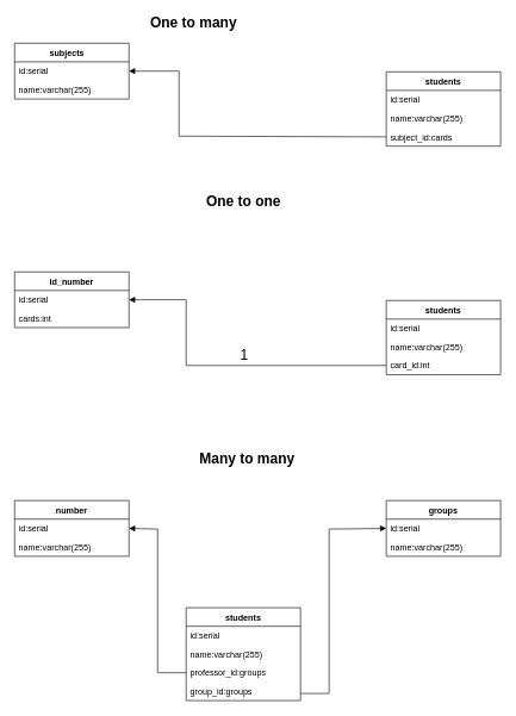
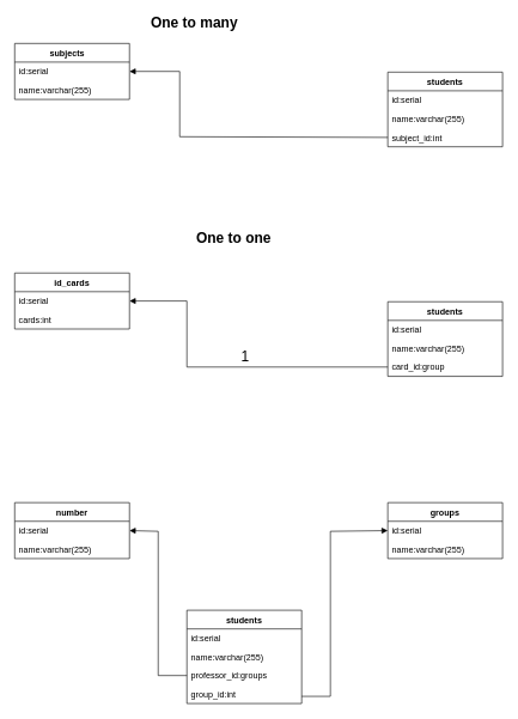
  <mxCell id="0" />
  <mxCell id="1" parent="0" />
  <mxCell id="2" value="subjects    " style="swimlane;fontStyle=1;align=center;verticalAlign=top;childLayout=stackLayout;horizontal=1;startSize=26;horizontalStack=0;resizeParent=1;resizeParentMax=0;resizeLast=0;collapsible=1;marginBottom=0;" vertex="1" parent="1"><mxGeometry x="20" y="60" width="160" height="78" as="geometry" /></mxCell>
  <mxCell id="3" value="id:serial   &#10;&#10;" style="text;strokeColor=none;fillColor=none;align=left;verticalAlign=top;spacingLeft=4;spacingRight=4;overflow=hidden;rotatable=0;points=[[0,0.5],[1,0.5]];portConstraint=eastwest;" vertex="1" parent="2"><mxGeometry y="26" width="160" height="26" as="geometry" /></mxCell>
  <mxCell id="4" value="name:varchar(255)" style="text;strokeColor=none;fillColor=none;align=left;verticalAlign=top;spacingLeft=4;spacingRight=4;overflow=hidden;rotatable=0;points=[[0,0.5],[1,0.5]];portConstraint=eastwest;" vertex="1" parent="2"><mxGeometry y="52" width="160" height="26" as="geometry" /></mxCell>
  <mxCell id="5" value="students" style="swimlane;fontStyle=1;align=center;verticalAlign=top;childLayout=stackLayout;horizontal=1;startSize=26;horizontalStack=0;resizeParent=1;resizeParentMax=0;resizeLast=0;collapsible=1;marginBottom=0;" vertex="1" parent="1"><mxGeometry x="540" y="100" width="160" height="104" as="geometry" /></mxCell>
  <mxCell id="6" value="id:serial   &#10;&#10;" style="text;strokeColor=none;fillColor=none;align=left;verticalAlign=top;spacingLeft=4;spacingRight=4;overflow=hidden;rotatable=0;points=[[0,0.5],[1,0.5]];portConstraint=eastwest;" vertex="1" parent="5"><mxGeometry y="26" width="160" height="26" as="geometry" /></mxCell>
  <mxCell id="7" value="name:varchar(255)" style="text;strokeColor=none;fillColor=none;align=left;verticalAlign=top;spacingLeft=4;spacingRight=4;overflow=hidden;rotatable=0;points=[[0,0.5],[1,0.5]];portConstraint=eastwest;" vertex="1" parent="5"><mxGeometry y="52" width="160" height="26" as="geometry" /></mxCell>
- <mxCell id="8" value="subject_id:cards" style="text;strokeColor=none;fillColor=none;align=left;verticalAlign=top;spacingLeft=4;spacingRight=4;overflow=hidden;rotatable=0;points=[[0,0.5],[1,0.5]];portConstraint=eastwest;" vertex="1" parent="5"><mxGeometry y="78" width="160" height="26" as="geometry" /></mxCell>
+ <mxCell id="8" value="subject_id:int" style="text;strokeColor=none;fillColor=none;align=left;verticalAlign=top;spacingLeft=4;spacingRight=4;overflow=hidden;rotatable=0;points=[[0,0.5],[1,0.5]];portConstraint=eastwest;" vertex="1" parent="5"><mxGeometry y="78" width="160" height="26" as="geometry" /></mxCell>
  <mxCell id="9" value="" style="html=1;verticalAlign=bottom;endArrow=block;rounded=0;entryX=1;entryY=0.5;entryDx=0;entryDy=0;exitX=0;exitY=0.5;exitDx=0;exitDy=0;" edge="1" parent="1" source="8" target="3"><mxGeometry width="80" relative="1" as="geometry"><mxPoint x="230" y="260" as="sourcePoint" /><mxPoint x="310" y="260" as="targetPoint" /><Array as="points"><mxPoint x="250" y="190" /><mxPoint x="250" y="99" /></Array></mxGeometry></mxCell>
  <mxCell id="10" value="&lt;b&gt;&lt;font style=&quot;font-size: 20px&quot;&gt;One to many&lt;/font&gt;&lt;/b&gt;" style="text;html=1;align=center;verticalAlign=middle;resizable=0;points=[];autosize=1;strokeColor=none;fillColor=none;" vertex="1" parent="1"><mxGeometry x="200" y="20" width="140" height="20" as="geometry" /></mxCell>
- <mxCell id="11" value="id_number" style="swimlane;fontStyle=1;align=center;verticalAlign=top;childLayout=stackLayout;horizontal=1;startSize=26;horizontalStack=0;resizeParent=1;resizeParentMax=0;resizeLast=0;collapsible=1;marginBottom=0;" vertex="1" parent="1"><mxGeometry x="20" y="380" width="160" height="78" as="geometry" /></mxCell>
+ <mxCell id="11" value="id_cards" style="swimlane;fontStyle=1;align=center;verticalAlign=top;childLayout=stackLayout;horizontal=1;startSize=26;horizontalStack=0;resizeParent=1;resizeParentMax=0;resizeLast=0;collapsible=1;marginBottom=0;" vertex="1" parent="1"><mxGeometry x="20" y="380" width="160" height="78" as="geometry" /></mxCell>
  <mxCell id="12" value="id:serial   &#10;&#10;" style="text;strokeColor=none;fillColor=none;align=left;verticalAlign=top;spacingLeft=4;spacingRight=4;overflow=hidden;rotatable=0;points=[[0,0.5],[1,0.5]];portConstraint=eastwest;" vertex="1" parent="11"><mxGeometry y="26" width="160" height="26" as="geometry" /></mxCell>
  <mxCell id="13" value="cards:int" style="text;strokeColor=none;fillColor=none;align=left;verticalAlign=top;spacingLeft=4;spacingRight=4;overflow=hidden;rotatable=0;points=[[0,0.5],[1,0.5]];portConstraint=eastwest;" vertex="1" parent="11"><mxGeometry y="52" width="160" height="26" as="geometry" /></mxCell>
  <mxCell id="14" value="students" style="swimlane;fontStyle=1;align=center;verticalAlign=top;childLayout=stackLayout;horizontal=1;startSize=26;horizontalStack=0;resizeParent=1;resizeParentMax=0;resizeLast=0;collapsible=1;marginBottom=0;" vertex="1" parent="1"><mxGeometry x="540" y="420" width="160" height="104" as="geometry" /></mxCell>
  <mxCell id="15" value="id:serial   &#10;&#10;" style="text;strokeColor=none;fillColor=none;align=left;verticalAlign=top;spacingLeft=4;spacingRight=4;overflow=hidden;rotatable=0;points=[[0,0.5],[1,0.5]];portConstraint=eastwest;" vertex="1" parent="14"><mxGeometry y="26" width="160" height="26" as="geometry" /></mxCell>
  <mxCell id="16" value="name:varchar(255)" style="text;strokeColor=none;fillColor=none;align=left;verticalAlign=top;spacingLeft=4;spacingRight=4;overflow=hidden;rotatable=0;points=[[0,0.5],[1,0.5]];portConstraint=eastwest;" vertex="1" parent="14"><mxGeometry y="52" width="160" height="26" as="geometry" /></mxCell>
- <mxCell id="17" value="card_id:int" style="text;strokeColor=none;fillColor=none;align=left;verticalAlign=top;spacingLeft=4;spacingRight=4;overflow=hidden;rotatable=0;points=[[0,0.5],[1,0.5]];portConstraint=eastwest;" vertex="1" parent="14"><mxGeometry y="78" width="160" height="26" as="geometry" /></mxCell>
+ <mxCell id="17" value="card_id:group" style="text;strokeColor=none;fillColor=none;align=left;verticalAlign=top;spacingLeft=4;spacingRight=4;overflow=hidden;rotatable=0;points=[[0,0.5],[1,0.5]];portConstraint=eastwest;" vertex="1" parent="14"><mxGeometry y="78" width="160" height="26" as="geometry" /></mxCell>
  <mxCell id="18" value="1" style="html=1;verticalAlign=bottom;endArrow=block;rounded=0;fontSize=20;exitX=0;exitY=0.5;exitDx=0;exitDy=0;entryX=1;entryY=0.5;entryDx=0;entryDy=0;" edge="1" parent="1" source="17" target="12"><mxGeometry x="-0.119" width="80" relative="1" as="geometry"><mxPoint x="190" y="540" as="sourcePoint" /><mxPoint x="270" y="540" as="targetPoint" /><Array as="points"><mxPoint x="260" y="511" /><mxPoint x="260" y="419" /></Array><mxPoint as="offset" /></mxGeometry></mxCell>
- <mxCell id="19" value="&lt;div&gt;&lt;b&gt;&lt;font style=&quot;font-size: 20px&quot;&gt;One to one&lt;/font&gt;&lt;/b&gt;&lt;/div&gt;" style="text;html=1;align=center;verticalAlign=middle;resizable=0;points=[];autosize=1;strokeColor=none;fillColor=none;" vertex="1" parent="1"><mxGeometry x="280" y="270" width="120" height="20" as="geometry" /></mxCell>
- <mxCell id="20" value="&lt;div&gt;&lt;b&gt;&lt;font style=&quot;font-size: 20px&quot;&gt;Many to many&lt;/font&gt;&lt;/b&gt;&lt;/div&gt;" style="text;html=1;align=center;verticalAlign=middle;resizable=0;points=[];autosize=1;strokeColor=none;fillColor=none;" vertex="1" parent="1"><mxGeometry x="270" y="630" width="150" height="20" as="geometry" /></mxCell>
+ <mxCell id="19" value="&lt;div&gt;&lt;b&gt;&lt;font style=&quot;font-size: 20px&quot;&gt;One to one&lt;/font&gt;&lt;/b&gt;&lt;/div&gt;" style="text;html=1;align=center;verticalAlign=middle;resizable=0;points=[];autosize=1;strokeColor=none;fillColor=none;" vertex="1" parent="1"><mxGeometry x="265" y="320" width="120" height="20" as="geometry" /></mxCell>
  <mxCell id="21" value="number" style="swimlane;fontStyle=1;align=center;verticalAlign=top;childLayout=stackLayout;horizontal=1;startSize=26;horizontalStack=0;resizeParent=1;resizeParentMax=0;resizeLast=0;collapsible=1;marginBottom=0;" vertex="1" parent="1"><mxGeometry x="20" y="700" width="160" height="78" as="geometry" /></mxCell>
  <mxCell id="22" value="id:serial   &#10;&#10;" style="text;strokeColor=none;fillColor=none;align=left;verticalAlign=top;spacingLeft=4;spacingRight=4;overflow=hidden;rotatable=0;points=[[0,0.5],[1,0.5]];portConstraint=eastwest;" vertex="1" parent="21"><mxGeometry y="26" width="160" height="26" as="geometry" /></mxCell>
  <mxCell id="23" value="name:varchar(255)" style="text;strokeColor=none;fillColor=none;align=left;verticalAlign=top;spacingLeft=4;spacingRight=4;overflow=hidden;rotatable=0;points=[[0,0.5],[1,0.5]];portConstraint=eastwest;" vertex="1" parent="21"><mxGeometry y="52" width="160" height="26" as="geometry" /></mxCell>
  <mxCell id="24" value="students" style="swimlane;fontStyle=1;align=center;verticalAlign=top;childLayout=stackLayout;horizontal=1;startSize=26;horizontalStack=0;resizeParent=1;resizeParentMax=0;resizeLast=0;collapsible=1;marginBottom=0;" vertex="1" parent="1"><mxGeometry x="260" y="850" width="160" height="130" as="geometry" /></mxCell>
  <mxCell id="25" value="id:serial   &#10;&#10;" style="text;strokeColor=none;fillColor=none;align=left;verticalAlign=top;spacingLeft=4;spacingRight=4;overflow=hidden;rotatable=0;points=[[0,0.5],[1,0.5]];portConstraint=eastwest;" vertex="1" parent="24"><mxGeometry y="26" width="160" height="26" as="geometry" /></mxCell>
  <mxCell id="26" value="name:varchar(255)" style="text;strokeColor=none;fillColor=none;align=left;verticalAlign=top;spacingLeft=4;spacingRight=4;overflow=hidden;rotatable=0;points=[[0,0.5],[1,0.5]];portConstraint=eastwest;" vertex="1" parent="24"><mxGeometry y="52" width="160" height="26" as="geometry" /></mxCell>
  <mxCell id="27" value="professor_id:groups" style="text;strokeColor=none;fillColor=none;align=left;verticalAlign=top;spacingLeft=4;spacingRight=4;overflow=hidden;rotatable=0;points=[[0,0.5],[1,0.5]];portConstraint=eastwest;" vertex="1" parent="24"><mxGeometry y="78" width="160" height="26" as="geometry" /></mxCell>
- <mxCell id="28" value="group_id:groups" style="text;strokeColor=none;fillColor=none;align=left;verticalAlign=top;spacingLeft=4;spacingRight=4;overflow=hidden;rotatable=0;points=[[0,0.5],[1,0.5]];portConstraint=eastwest;" vertex="1" parent="24"><mxGeometry y="104" width="160" height="26" as="geometry" /></mxCell>
+ <mxCell id="28" value="group_id:int" style="text;strokeColor=none;fillColor=none;align=left;verticalAlign=top;spacingLeft=4;spacingRight=4;overflow=hidden;rotatable=0;points=[[0,0.5],[1,0.5]];portConstraint=eastwest;" vertex="1" parent="24"><mxGeometry y="104" width="160" height="26" as="geometry" /></mxCell>
  <mxCell id="29" value="groups" style="swimlane;fontStyle=1;align=center;verticalAlign=top;childLayout=stackLayout;horizontal=1;startSize=26;horizontalStack=0;resizeParent=1;resizeParentMax=0;resizeLast=0;collapsible=1;marginBottom=0;" vertex="1" parent="1"><mxGeometry x="540" y="700" width="160" height="78" as="geometry" /></mxCell>
  <mxCell id="30" value="id:serial   &#10;&#10;" style="text;strokeColor=none;fillColor=none;align=left;verticalAlign=top;spacingLeft=4;spacingRight=4;overflow=hidden;rotatable=0;points=[[0,0.5],[1,0.5]];portConstraint=eastwest;" vertex="1" parent="29"><mxGeometry y="26" width="160" height="26" as="geometry" /></mxCell>
  <mxCell id="31" value="name:varchar(255)" style="text;strokeColor=none;fillColor=none;align=left;verticalAlign=top;spacingLeft=4;spacingRight=4;overflow=hidden;rotatable=0;points=[[0,0.5],[1,0.5]];portConstraint=eastwest;" vertex="1" parent="29"><mxGeometry y="52" width="160" height="26" as="geometry" /></mxCell>
  <mxCell id="32" value="" style="html=1;verticalAlign=bottom;endArrow=block;rounded=0;entryX=1;entryY=0.5;entryDx=0;entryDy=0;exitX=0;exitY=0.5;exitDx=0;exitDy=0;" edge="1" parent="1" source="27" target="22"><mxGeometry width="80" relative="1" as="geometry"><mxPoint x="250" y="942" as="sourcePoint" /><mxPoint x="100" y="850" as="targetPoint" /><Array as="points"><mxPoint x="220" y="941" /><mxPoint x="220" y="740" /></Array></mxGeometry></mxCell>
  <mxCell id="33" value="" style="html=1;verticalAlign=bottom;endArrow=block;rounded=0;entryX=0;entryY=0.5;entryDx=0;entryDy=0;" edge="1" parent="1" target="30"><mxGeometry width="80" relative="1" as="geometry"><mxPoint x="420" y="970" as="sourcePoint" /><mxPoint x="410" y="710" as="targetPoint" /><Array as="points"><mxPoint x="460" y="970" /><mxPoint x="460" y="740" /></Array></mxGeometry></mxCell>
